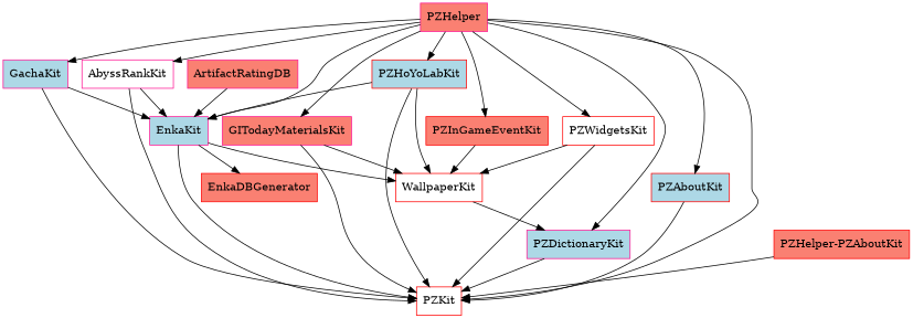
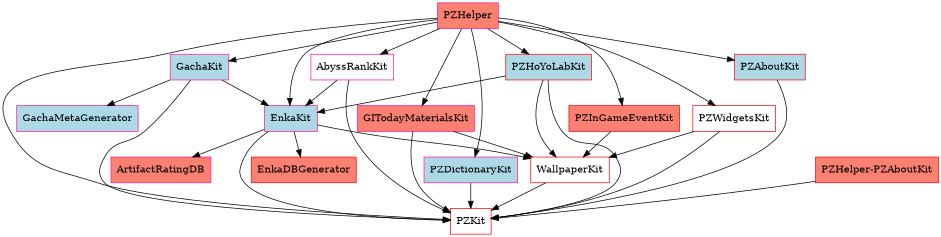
  digraph {
    rankdir=TB
    node [color=deeppink fillcolor=salmon shape=box style=filled]
    PZHelper
    PZKit [color=red fillcolor=white]
    EnkaKit [fillcolor=lightblue]
    GachaKit [fillcolor=lightblue]
    AbyssRankKit [fillcolor=white]
    GITodayMaterialsKit
    PZDictionaryKit [fillcolor=lightblue]
    PZHoYoLabKit [color=red fillcolor=lightblue]
    PZInGameEventKit [color=red]
    PZWidgetsKit [color=red fillcolor=white]
    PZAboutKit [color=red fillcolor=lightblue]
    WallpaperKit [color=red fillcolor=white]
    EnkaDBGenerator [color=red]
    ArtifactRatingDB
+   GachaMetaGenerator [fillcolor=lightblue]
    n16 [color=red label="PZHelper-PZAboutKit"]
    PZHelper -> PZKit
    PZHelper -> EnkaKit
    PZHelper -> GachaKit
    PZHelper -> AbyssRankKit
    PZHelper -> GITodayMaterialsKit
    PZHelper -> PZDictionaryKit
    PZHelper -> PZHoYoLabKit
    PZHelper -> PZInGameEventKit
    PZHelper -> PZWidgetsKit
    PZHelper -> PZAboutKit
    EnkaKit -> PZKit
    EnkaKit -> WallpaperKit
    EnkaKit -> EnkaDBGenerator
-   ArtifactRatingDB -> EnkaKit
+   EnkaKit -> ArtifactRatingDB
    GachaKit -> PZKit
    GachaKit -> EnkaKit
+   GachaKit -> GachaMetaGenerator
    AbyssRankKit -> PZKit
    AbyssRankKit -> EnkaKit
    GITodayMaterialsKit -> PZKit
    GITodayMaterialsKit -> WallpaperKit
    PZDictionaryKit -> PZKit
    PZHoYoLabKit -> PZKit
    PZHoYoLabKit -> EnkaKit
    PZHoYoLabKit -> WallpaperKit
    PZInGameEventKit -> WallpaperKit
    PZWidgetsKit -> PZKit
    PZWidgetsKit -> WallpaperKit
    PZAboutKit -> PZKit
-   WallpaperKit -> PZDictionaryKit
+   WallpaperKit -> PZKit
    n16 -> PZKit
  }
